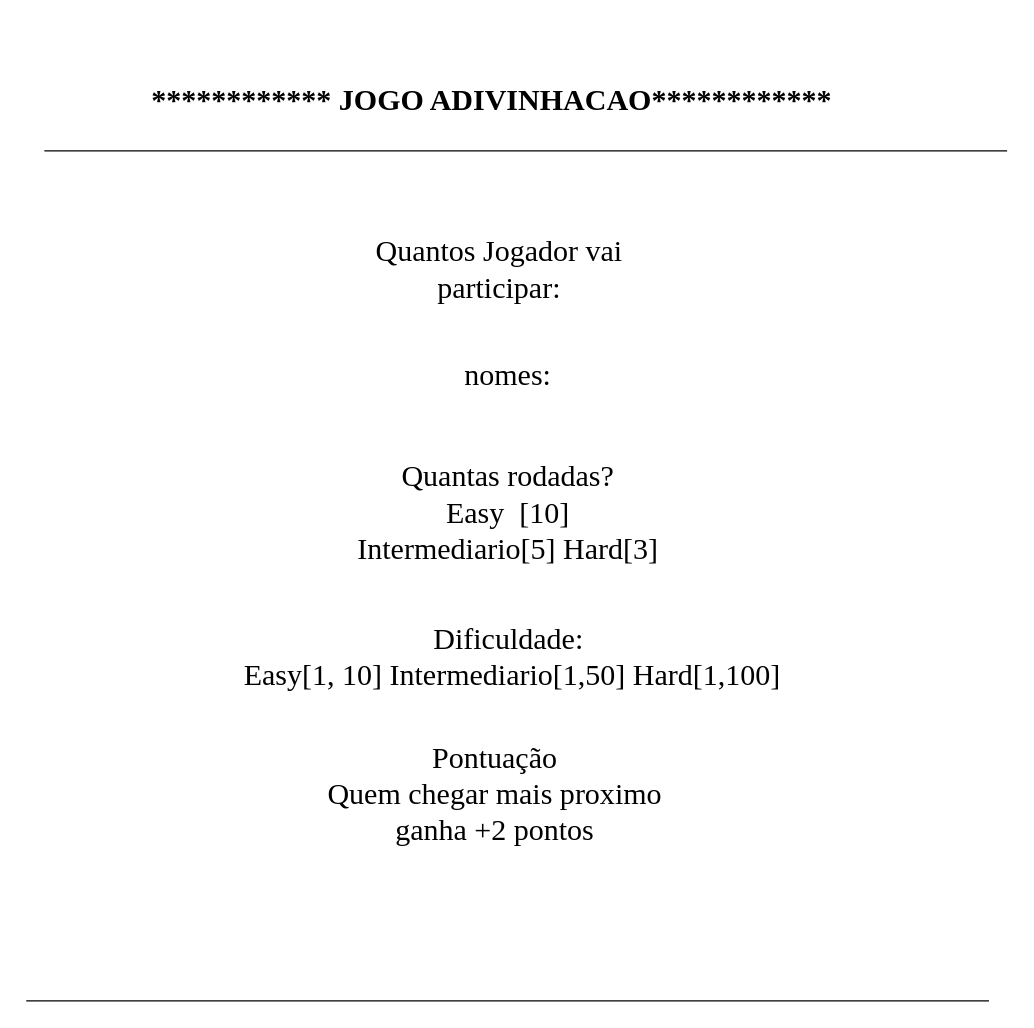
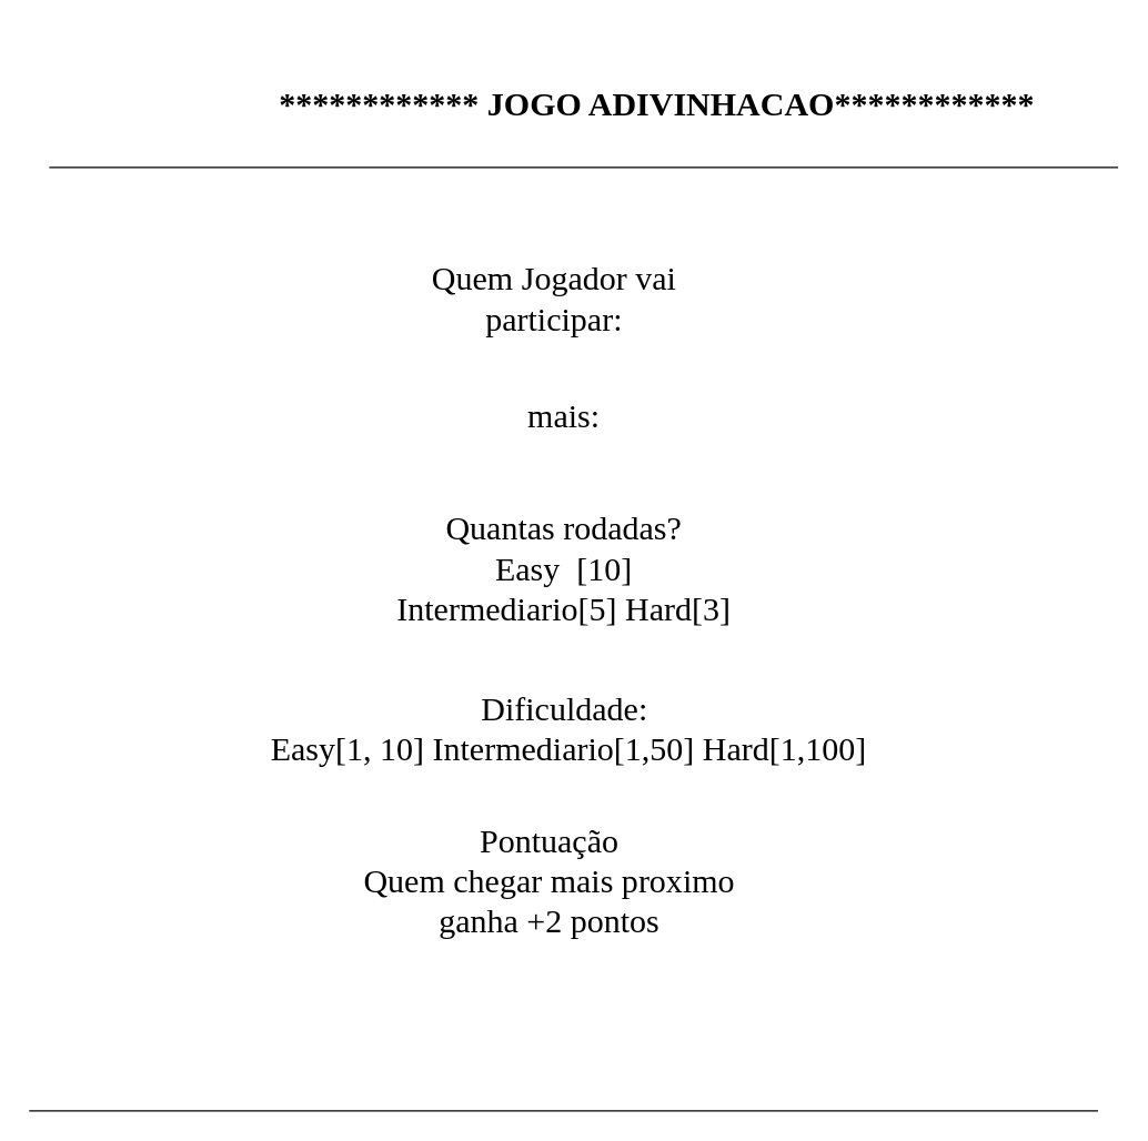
  <mxCell id="0" />
  <mxCell id="1" parent="0" />
- <mxCell id="2" value="&lt;font style=&quot;font-size: 24px;&quot; face=&quot;Comic Sans MS&quot;&gt;************ JOGO ADIVINHACAO************&lt;/font&gt;" style="text;html=1;strokeColor=none;fillColor=none;align=center;verticalAlign=middle;whiteSpace=wrap;rounded=0;fontStyle=1" vertex="1" parent="1"><mxGeometry x="93" y="20" width="600" height="120" as="geometry" /></mxCell>
+ <mxCell id="2" value="&lt;font style=&quot;font-size: 24px;&quot; face=&quot;Comic Sans MS&quot;&gt;************ JOGO ADIVINHACAO************&lt;/font&gt;" style="text;html=1;strokeColor=none;fillColor=none;align=center;verticalAlign=middle;whiteSpace=wrap;rounded=0;fontStyle=1" vertex="1" parent="1"><mxGeometry x="173" y="15" width="600" height="120" as="geometry" /></mxCell>
  <mxCell id="3" value="" style="endArrow=none;html=1;rounded=0;fontFamily=Comic Sans MS;fontSize=24;" edge="1" parent="1"><mxGeometry width="50" height="50" relative="1" as="geometry"><mxPoint x="35" y="120" as="sourcePoint" /><mxPoint x="805" y="120" as="targetPoint" /></mxGeometry></mxCell>
- <mxCell id="4" value="Quantos Jogador vai participar:" style="text;html=1;strokeColor=none;fillColor=none;align=center;verticalAlign=middle;whiteSpace=wrap;rounded=0;fontFamily=Comic Sans MS;fontSize=24;" vertex="1" parent="1"><mxGeometry x="263.5" y="150" width="270" height="130" as="geometry" /></mxCell>
+ <mxCell id="4" value="Quem Jogador vai participar:" style="text;html=1;strokeColor=none;fillColor=none;align=center;verticalAlign=middle;whiteSpace=wrap;rounded=0;fontFamily=Comic Sans MS;fontSize=24;" vertex="1" parent="1"><mxGeometry x="263.5" y="150" width="270" height="130" as="geometry" /></mxCell>
  <mxCell id="5" value="Quantas rodadas?&lt;br&gt;&lt;span style=&quot;&quot;&gt;Easy&amp;nbsp; [10]&lt;br&gt;Intermediario[5] Hard[3]&lt;/span&gt;" style="text;html=1;strokeColor=none;fillColor=none;align=center;verticalAlign=middle;whiteSpace=wrap;rounded=0;fontFamily=Comic Sans MS;fontSize=24;" vertex="1" parent="1"><mxGeometry x="277.5" y="340" width="256" height="140" as="geometry" /></mxCell>
- <mxCell id="6" value="nomes:" style="text;html=1;strokeColor=none;fillColor=none;align=center;verticalAlign=middle;whiteSpace=wrap;rounded=0;fontFamily=Comic Sans MS;fontSize=24;" vertex="1" parent="1"><mxGeometry x="305.5" y="270" width="200" height="60" as="geometry" /></mxCell>
+ <mxCell id="6" value="mais:" style="text;html=1;strokeColor=none;fillColor=none;align=center;verticalAlign=middle;whiteSpace=wrap;rounded=0;fontFamily=Comic Sans MS;fontSize=24;" vertex="1" parent="1"><mxGeometry x="305.5" y="270" width="200" height="60" as="geometry" /></mxCell>
  <mxCell id="7" value="Dificuldade:&lt;br&gt;&amp;nbsp;Easy[1, 10] Intermediario[1,50] Hard[1,100]" style="text;html=1;align=center;verticalAlign=middle;resizable=0;points=[];autosize=1;strokeColor=none;fillColor=none;fontSize=24;fontFamily=Comic Sans MS;" vertex="1" parent="1"><mxGeometry x="145.5" y="490" width="520" height="70" as="geometry" /></mxCell>
  <mxCell id="8" value="Pontuação&lt;br&gt;Quem chegar mais proximo ganha +2 pontos&lt;br&gt;" style="text;html=1;strokeColor=none;fillColor=none;align=center;verticalAlign=middle;whiteSpace=wrap;rounded=0;fontFamily=Comic Sans MS;fontSize=24;" vertex="1" parent="1"><mxGeometry x="253" y="570" width="285" height="130" as="geometry" /></mxCell>
  <mxCell id="9" value="" style="endArrow=none;html=1;rounded=0;fontFamily=Comic Sans MS;fontSize=24;" edge="1" parent="1"><mxGeometry width="50" height="50" relative="1" as="geometry"><mxPoint x="20.5" y="800" as="sourcePoint" /><mxPoint x="790.5" y="800" as="targetPoint" /></mxGeometry></mxCell>
